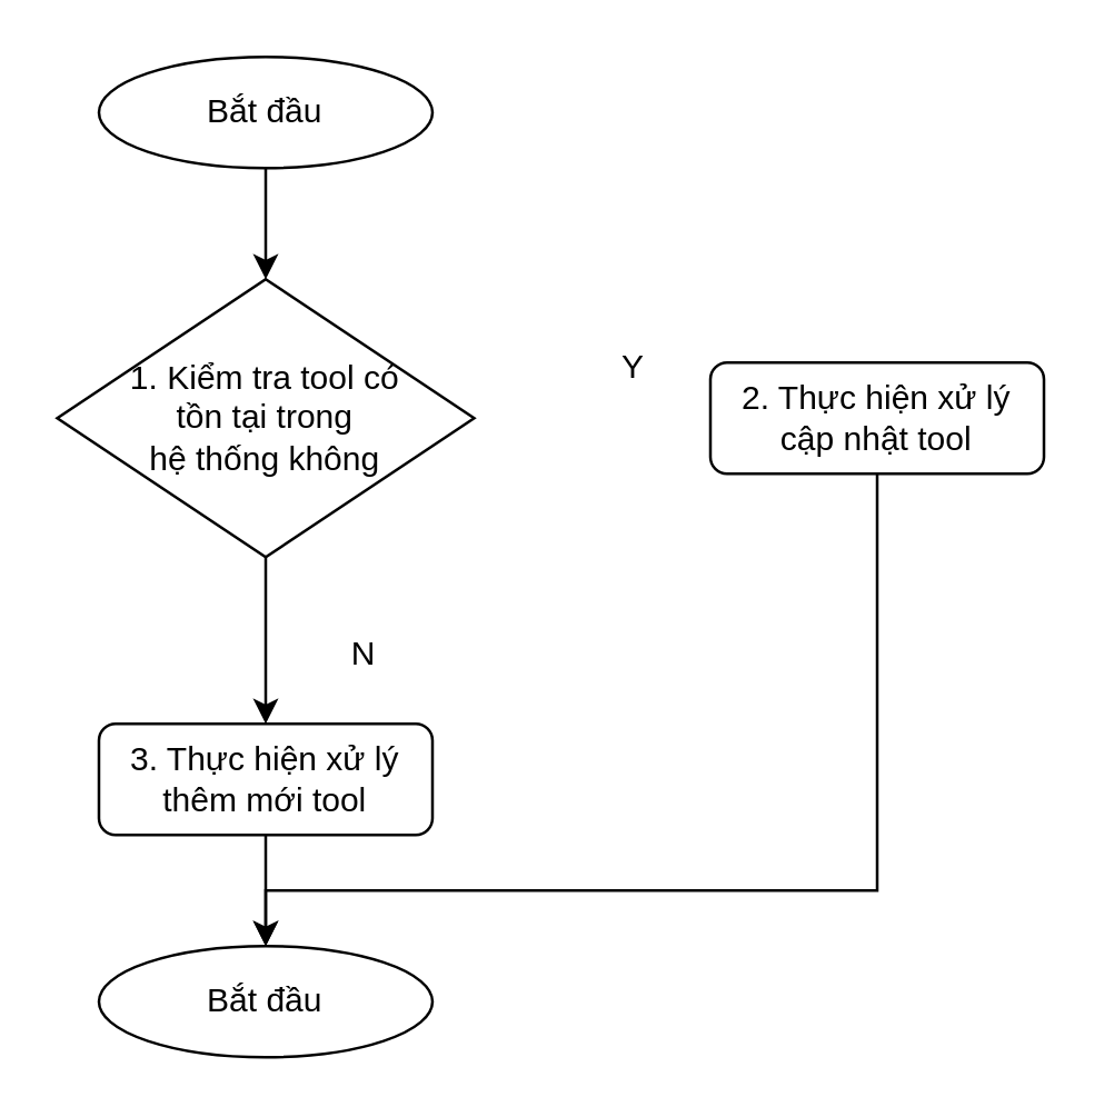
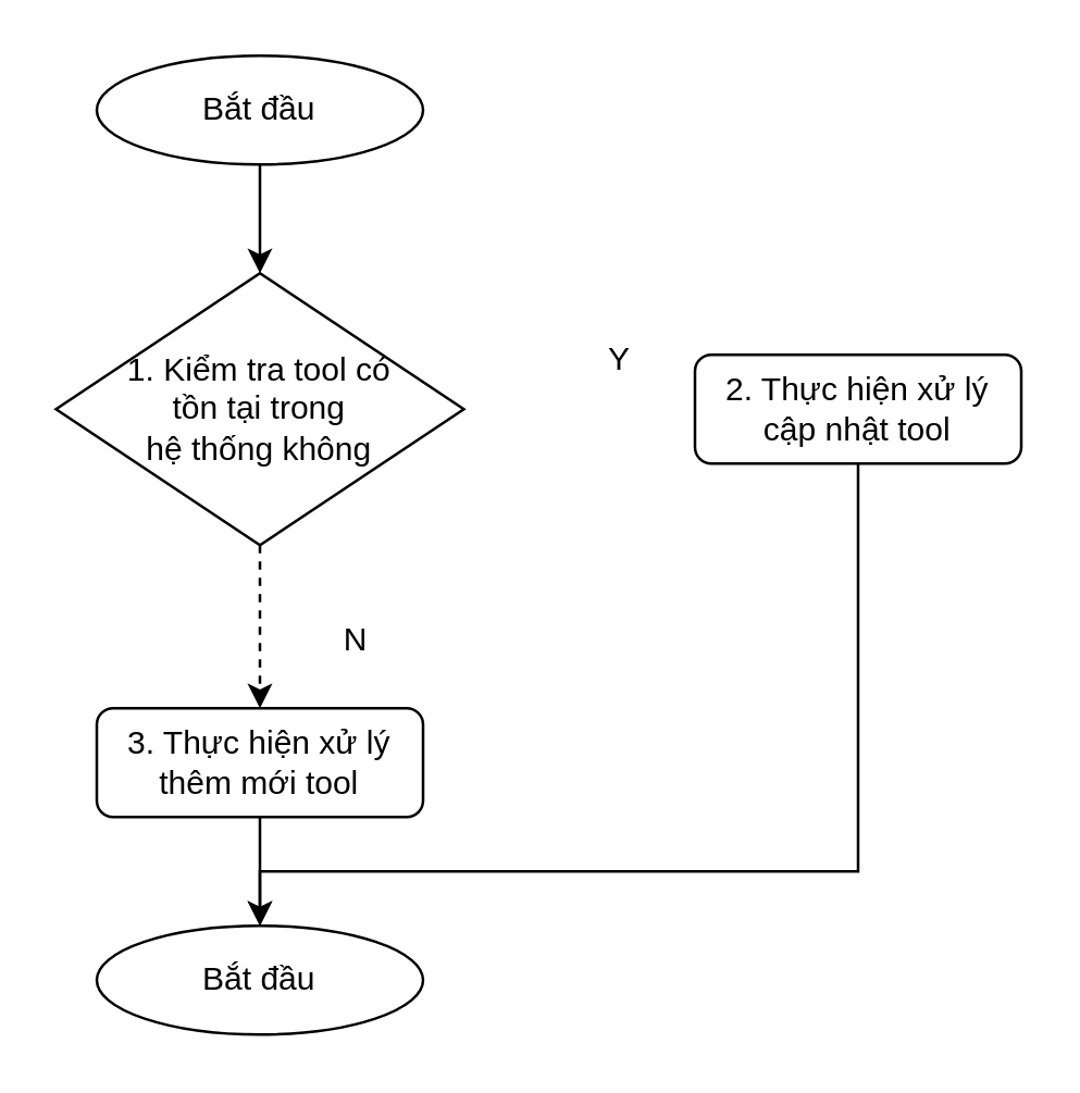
  <mxCell id="0" />
  <mxCell id="1" parent="0" />
  <mxCell id="2" style="edgeStyle=orthogonalEdgeStyle;rounded=0;orthogonalLoop=1;jettySize=auto;html=1;exitX=0.5;exitY=1;exitDx=0;exitDy=0;entryX=0.5;entryY=0;entryDx=0;entryDy=0;" parent="1" source="3" target="10" edge="1"><mxGeometry relative="1" as="geometry"><Array as="points"><mxPoint x="315" y="320" /><mxPoint x="95" y="320" /></Array></mxGeometry></mxCell>
  <mxCell id="3" value="2. Thực hiện xử lý cập nhật tool" style="rounded=1;whiteSpace=wrap;html=1;fontSize=12;glass=0;strokeWidth=1;shadow=0;" parent="1" vertex="1"><mxGeometry x="255" y="130" width="120" height="40" as="geometry" /></mxCell>
  <mxCell id="4" style="edgeStyle=orthogonalEdgeStyle;rounded=0;orthogonalLoop=1;jettySize=auto;html=1;exitX=0.5;exitY=1;exitDx=0;exitDy=0;entryX=0.5;entryY=0;entryDx=0;entryDy=0;" parent="1" source="5" target="7" edge="1"><mxGeometry relative="1" as="geometry" /></mxCell>
  <mxCell id="5" value="Bắt đầu" style="ellipse;whiteSpace=wrap;html=1;" parent="1" vertex="1"><mxGeometry x="35" y="20" width="120" height="40" as="geometry" /></mxCell>
- <mxCell id="6" style="edgeStyle=orthogonalEdgeStyle;rounded=0;orthogonalLoop=1;jettySize=auto;html=1;exitX=0.5;exitY=1;exitDx=0;exitDy=0;entryX=0.5;entryY=0;entryDx=0;entryDy=0;" parent="1" source="7" target="9" edge="1"><mxGeometry relative="1" as="geometry" /></mxCell>
+ <mxCell id="6" style="edgeStyle=orthogonalEdgeStyle;rounded=0;orthogonalLoop=1;jettySize=auto;html=1;exitX=0.5;exitY=1;exitDx=0;exitDy=0;entryX=0.5;entryY=0;entryDx=0;entryDy=0;dashed=1;" parent="1" source="7" target="9" edge="1"><mxGeometry relative="1" as="geometry" /></mxCell>
  <mxCell id="7" value="1. Kiểm tra tool có &lt;br&gt;tồn tại trong &lt;br&gt;hệ thống&amp;nbsp;không" style="rhombus;whiteSpace=wrap;html=1;" parent="1" vertex="1"><mxGeometry x="20" y="100" width="150" height="100" as="geometry" /></mxCell>
  <mxCell id="8" style="edgeStyle=orthogonalEdgeStyle;rounded=0;orthogonalLoop=1;jettySize=auto;html=1;exitX=0.5;exitY=1;exitDx=0;exitDy=0;entryX=0.5;entryY=0;entryDx=0;entryDy=0;" parent="1" source="9" target="10" edge="1"><mxGeometry relative="1" as="geometry" /></mxCell>
  <mxCell id="9" value="3. Thực hiện xử lý thêm mới tool" style="rounded=1;whiteSpace=wrap;html=1;fontSize=12;glass=0;strokeWidth=1;shadow=0;" parent="1" vertex="1"><mxGeometry x="35" y="260" width="120" height="40" as="geometry" /></mxCell>
  <mxCell id="10" value="Bắt đầu" style="ellipse;whiteSpace=wrap;html=1;" parent="1" vertex="1"><mxGeometry x="35" y="340" width="120" height="40" as="geometry" /></mxCell>
  <mxCell id="11" value="Y" style="text;html=1;align=center;verticalAlign=middle;resizable=0;points=[];autosize=1;" parent="1" vertex="1"><mxGeometry x="217" y="122" width="20" height="20" as="geometry" /></mxCell>
  <mxCell id="12" value="N" style="text;html=1;align=center;verticalAlign=middle;resizable=0;points=[];autosize=1;" parent="1" vertex="1"><mxGeometry x="120" y="225" width="20" height="20" as="geometry" /></mxCell>
